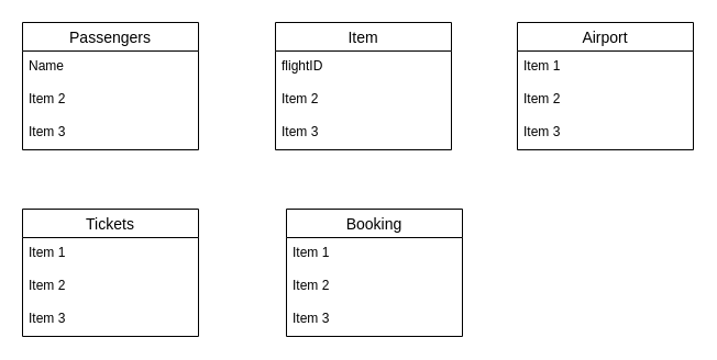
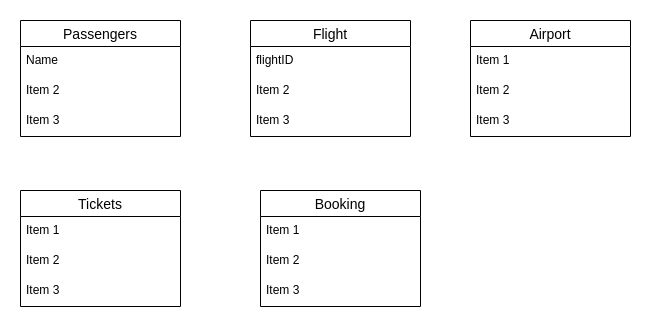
  <mxCell id="0" />
  <mxCell id="1" parent="0" />
  <mxCell id="2" value="Passengers" style="swimlane;fontStyle=0;childLayout=stackLayout;horizontal=1;startSize=26;horizontalStack=0;resizeParent=1;resizeParentMax=0;resizeLast=0;collapsible=1;marginBottom=0;align=center;fontSize=14;" vertex="1" parent="1"><mxGeometry x="20" y="20" width="160" height="116" as="geometry" /></mxCell>
  <mxCell id="3" value="Name" style="text;strokeColor=none;fillColor=none;spacingLeft=4;spacingRight=4;overflow=hidden;rotatable=0;points=[[0,0.5],[1,0.5]];portConstraint=eastwest;fontSize=12;" vertex="1" parent="2"><mxGeometry y="26" width="160" height="30" as="geometry" /></mxCell>
  <mxCell id="4" value="Item 2" style="text;strokeColor=none;fillColor=none;spacingLeft=4;spacingRight=4;overflow=hidden;rotatable=0;points=[[0,0.5],[1,0.5]];portConstraint=eastwest;fontSize=12;" vertex="1" parent="2"><mxGeometry y="56" width="160" height="30" as="geometry" /></mxCell>
  <mxCell id="5" value="Item 3" style="text;strokeColor=none;fillColor=none;spacingLeft=4;spacingRight=4;overflow=hidden;rotatable=0;points=[[0,0.5],[1,0.5]];portConstraint=eastwest;fontSize=12;" vertex="1" parent="2"><mxGeometry y="86" width="160" height="30" as="geometry" /></mxCell>
- <mxCell id="6" value="Item" style="swimlane;fontStyle=0;childLayout=stackLayout;horizontal=1;startSize=26;horizontalStack=0;resizeParent=1;resizeParentMax=0;resizeLast=0;collapsible=1;marginBottom=0;align=center;fontSize=14;" vertex="1" parent="1"><mxGeometry x="250" y="20" width="160" height="116" as="geometry" /></mxCell>
+ <mxCell id="6" value="Flight" style="swimlane;fontStyle=0;childLayout=stackLayout;horizontal=1;startSize=26;horizontalStack=0;resizeParent=1;resizeParentMax=0;resizeLast=0;collapsible=1;marginBottom=0;align=center;fontSize=14;" vertex="1" parent="1"><mxGeometry x="250" y="20" width="160" height="116" as="geometry" /></mxCell>
  <mxCell id="7" value="flightID" style="text;strokeColor=none;fillColor=none;spacingLeft=4;spacingRight=4;overflow=hidden;rotatable=0;points=[[0,0.5],[1,0.5]];portConstraint=eastwest;fontSize=12;" vertex="1" parent="6"><mxGeometry y="26" width="160" height="30" as="geometry" /></mxCell>
  <mxCell id="8" value="Item 2" style="text;strokeColor=none;fillColor=none;spacingLeft=4;spacingRight=4;overflow=hidden;rotatable=0;points=[[0,0.5],[1,0.5]];portConstraint=eastwest;fontSize=12;" vertex="1" parent="6"><mxGeometry y="56" width="160" height="30" as="geometry" /></mxCell>
  <mxCell id="9" value="Item 3" style="text;strokeColor=none;fillColor=none;spacingLeft=4;spacingRight=4;overflow=hidden;rotatable=0;points=[[0,0.5],[1,0.5]];portConstraint=eastwest;fontSize=12;" vertex="1" parent="6"><mxGeometry y="86" width="160" height="30" as="geometry" /></mxCell>
  <mxCell id="10" value="Airport" style="swimlane;fontStyle=0;childLayout=stackLayout;horizontal=1;startSize=26;horizontalStack=0;resizeParent=1;resizeParentMax=0;resizeLast=0;collapsible=1;marginBottom=0;align=center;fontSize=14;" vertex="1" parent="1"><mxGeometry x="470" y="20" width="160" height="116" as="geometry" /></mxCell>
  <mxCell id="11" value="Item 1" style="text;strokeColor=none;fillColor=none;spacingLeft=4;spacingRight=4;overflow=hidden;rotatable=0;points=[[0,0.5],[1,0.5]];portConstraint=eastwest;fontSize=12;" vertex="1" parent="10"><mxGeometry y="26" width="160" height="30" as="geometry" /></mxCell>
  <mxCell id="12" value="Item 2" style="text;strokeColor=none;fillColor=none;spacingLeft=4;spacingRight=4;overflow=hidden;rotatable=0;points=[[0,0.5],[1,0.5]];portConstraint=eastwest;fontSize=12;" vertex="1" parent="10"><mxGeometry y="56" width="160" height="30" as="geometry" /></mxCell>
  <mxCell id="13" value="Item 3" style="text;strokeColor=none;fillColor=none;spacingLeft=4;spacingRight=4;overflow=hidden;rotatable=0;points=[[0,0.5],[1,0.5]];portConstraint=eastwest;fontSize=12;" vertex="1" parent="10"><mxGeometry y="86" width="160" height="30" as="geometry" /></mxCell>
  <mxCell id="14" value="Tickets" style="swimlane;fontStyle=0;childLayout=stackLayout;horizontal=1;startSize=26;horizontalStack=0;resizeParent=1;resizeParentMax=0;resizeLast=0;collapsible=1;marginBottom=0;align=center;fontSize=14;" vertex="1" parent="1"><mxGeometry x="20" y="190" width="160" height="116" as="geometry" /></mxCell>
  <mxCell id="15" value="Item 1" style="text;strokeColor=none;fillColor=none;spacingLeft=4;spacingRight=4;overflow=hidden;rotatable=0;points=[[0,0.5],[1,0.5]];portConstraint=eastwest;fontSize=12;" vertex="1" parent="14"><mxGeometry y="26" width="160" height="30" as="geometry" /></mxCell>
  <mxCell id="16" value="Item 2" style="text;strokeColor=none;fillColor=none;spacingLeft=4;spacingRight=4;overflow=hidden;rotatable=0;points=[[0,0.5],[1,0.5]];portConstraint=eastwest;fontSize=12;" vertex="1" parent="14"><mxGeometry y="56" width="160" height="30" as="geometry" /></mxCell>
  <mxCell id="17" value="Item 3" style="text;strokeColor=none;fillColor=none;spacingLeft=4;spacingRight=4;overflow=hidden;rotatable=0;points=[[0,0.5],[1,0.5]];portConstraint=eastwest;fontSize=12;" vertex="1" parent="14"><mxGeometry y="86" width="160" height="30" as="geometry" /></mxCell>
  <mxCell id="18" value="Booking" style="swimlane;fontStyle=0;childLayout=stackLayout;horizontal=1;startSize=26;horizontalStack=0;resizeParent=1;resizeParentMax=0;resizeLast=0;collapsible=1;marginBottom=0;align=center;fontSize=14;" vertex="1" parent="1"><mxGeometry x="260" y="190" width="160" height="116" as="geometry" /></mxCell>
  <mxCell id="19" value="Item 1" style="text;strokeColor=none;fillColor=none;spacingLeft=4;spacingRight=4;overflow=hidden;rotatable=0;points=[[0,0.5],[1,0.5]];portConstraint=eastwest;fontSize=12;" vertex="1" parent="18"><mxGeometry y="26" width="160" height="30" as="geometry" /></mxCell>
  <mxCell id="20" value="Item 2" style="text;strokeColor=none;fillColor=none;spacingLeft=4;spacingRight=4;overflow=hidden;rotatable=0;points=[[0,0.5],[1,0.5]];portConstraint=eastwest;fontSize=12;" vertex="1" parent="18"><mxGeometry y="56" width="160" height="30" as="geometry" /></mxCell>
  <mxCell id="21" value="Item 3" style="text;strokeColor=none;fillColor=none;spacingLeft=4;spacingRight=4;overflow=hidden;rotatable=0;points=[[0,0.5],[1,0.5]];portConstraint=eastwest;fontSize=12;" vertex="1" parent="18"><mxGeometry y="86" width="160" height="30" as="geometry" /></mxCell>
